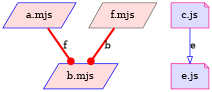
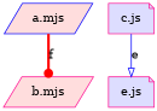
  strict digraph {
    rankdir=TB
    node [color=blue fillcolor="#FFDDDD" shape=parallelogram style=filled]
    edge [arrowhead=dot color=red penwidth=3]
    n1 [label="a.mjs"]
-   n2 [label="b.mjs"]
+   n2 [color=deeppink label="b.mjs"]
    n3 [color=deeppink fillcolor="#DDDDFF" label="c.js" shape=note]
    n4 [color=deeppink fillcolor="#DDDDFF" label="e.js" shape=note]
-   n5 [color=gray40 label="f.mjs"]
    n1 -> n2 [label=f]
    n3 -> n4 [arrowhead=onormal color=blue label=e penwidth=""]
-   n5 -> n2 [label=b]
  }
